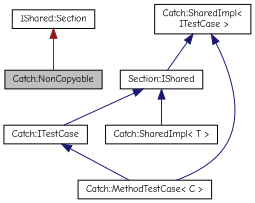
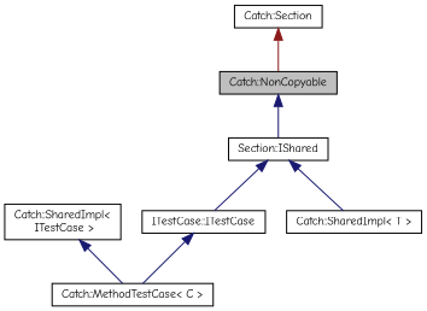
  digraph {
    fontname="Comic Neue"
    node [color=black fillcolor=white fontname="Comic Neue" fontsize=10 shape=record style=filled]
    edge [color=midnightblue dir=back fontname="Comic Neue" fontsize=10 labelfontname=Helvetica labelfontsize=10 style=solid]
    n1 [fillcolor=grey75 fontcolor=black height=0.2 label="Catch::NonCopyable" width=0.4]
    n2 [height=0.2 label="Section::IShared" width=0.4]
-   n3 [height=0.2 label="Catch::ITestCase" width=0.4]
+   n3 [height=0.2 label="ITestCase::ITestCase" width=0.4]
    n4 [height=0.2 label="Catch::SharedImpl\< T \>" width=0.4]
-   n5 [height=0.2 label="IShared::Section" width=0.4]
+   n5 [height=0.2 label="Catch::Section" width=0.4]
    n6 [height=0.2 label="Catch::MethodTestCase\< C \>" width=0.4]
    n7 [height=0.2 label="Catch::SharedImpl\<\l ITestCase \>" width=0.4]
-   n7 -> n2
+   n1 -> n2
    n2 -> n3
    n2 -> n4
    n3 -> n6
    n5 -> n1 [color=firebrick4]
    n7 -> n6
  }
